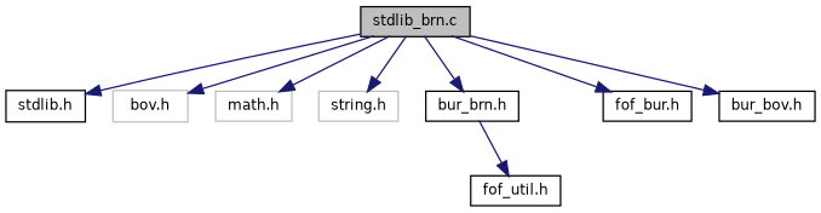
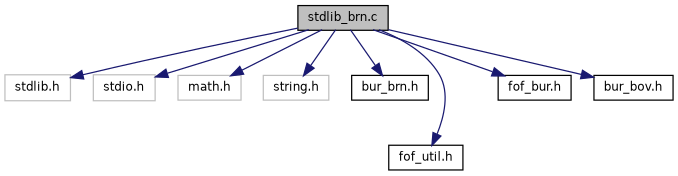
  digraph {
    node [color=black fillcolor=white fontname=Helvetica fontsize=10 shape=record style=filled]
    edge [color=midnightblue fontname=Helvetica fontsize=10 labelfontname=Helvetica labelfontsize=10 style=solid]
    n1 [fillcolor=grey75 fontcolor=black height=0.2 label="stdlib_brn.c" width=0.4]
-   n2 [height=0.2 label="stdlib.h" width=0.4]
-   n3 [color=grey75 height=0.2 label="bov.h" width=0.4]
+   n2 [color=grey75 height=0.2 label="stdlib.h" width=0.4]
+   n3 [color=grey75 height=0.2 label="stdio.h" width=0.4]
    n4 [color=grey75 height=0.2 label="math.h" width=0.4]
    n5 [color=grey75 height=0.2 label="string.h" width=0.4]
    n6 [height=0.2 label="bur_brn.h" width=0.4]
    n7 [height=0.2 label="fof_util.h" width=0.4]
    n8 [height=0.2 label="fof_bur.h" width=0.4]
    n9 [height=0.2 label="bur_bov.h" width=0.4]
    n1 -> n2
    n1 -> n3
    n1 -> n4
    n1 -> n5
    n1 -> n6
-   n6 -> n7
+   n1 -> n7
    n1 -> n8
    n1 -> n9
  }
